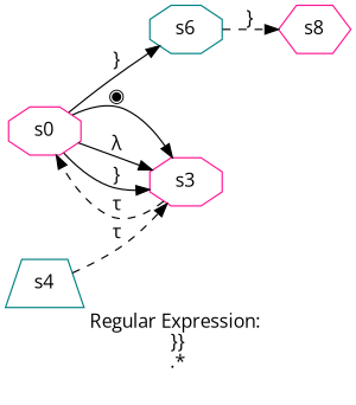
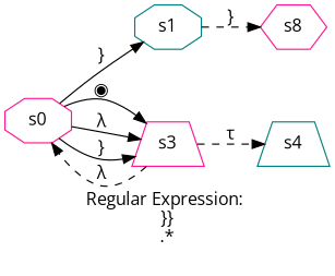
  digraph {
    fontname="Open Sans"
    label="Regular Expression: \n}}\n.*\n\n"
    rankdir=LR
    node [color=deeppink fontname="Open Sans" shape=octagon]
    edge [fontname="Open Sans" style=solid]
-   s1 [color=teal label=s6]
+   s1 [color=teal]
    s0
-   s3
+   s3 [shape=trapezium]
    n4 [label=s8 shape=hexagon]
    s4 [color=teal shape=trapezium]
    s1 -> n4 [label="}" style=dashed]
    s0 -> s1 [label="}"]
    s0 -> s3 [label="◉"]
    s0 -> s3 [label="λ"]
    s0 -> s3 [label="}"]
-   s3 -> s0 [label="τ" style=dashed]
-   s4 -> s3 [label="τ" style=dashed]
+   s3 -> s0 [label="λ" style=dashed]
+   s3 -> s4 [label="τ" style=dashed]
  }
